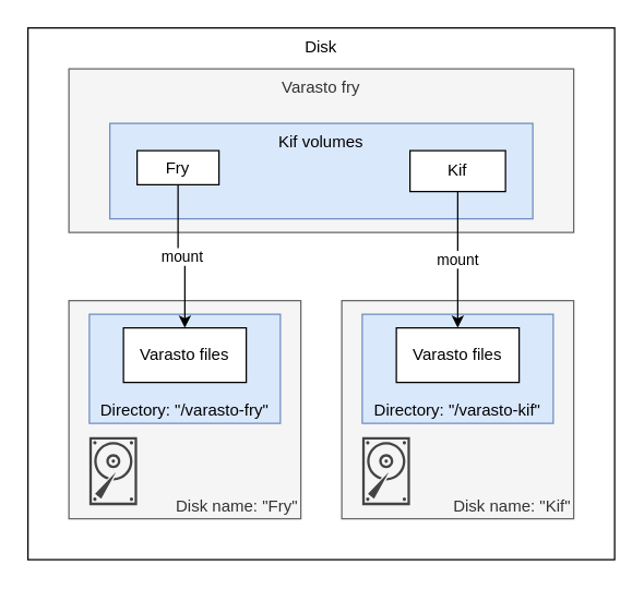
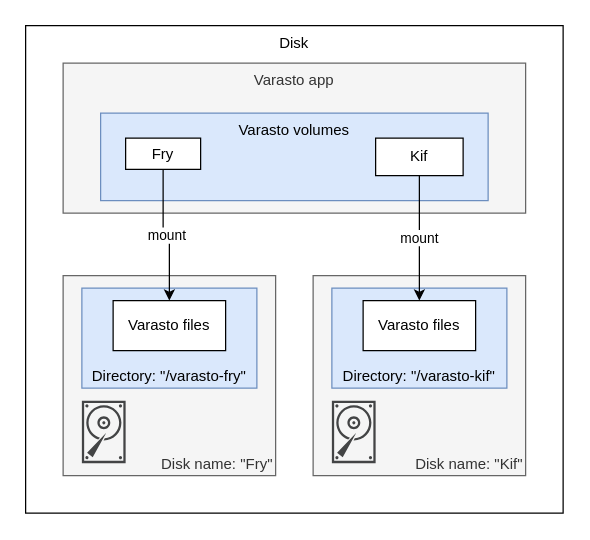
  <mxCell id="0" />
  <mxCell id="1" parent="0" />
  <mxCell id="2" value="Disk" style="rounded=0;whiteSpace=wrap;html=1;verticalAlign=top;" vertex="1" parent="1"><mxGeometry x="20" y="20" width="430" height="390" as="geometry" /></mxCell>
  <mxCell id="3" value="Disk name: &quot;Fry&quot;" style="rounded=0;whiteSpace=wrap;html=1;verticalAlign=bottom;fillColor=#f5f5f5;strokeColor=#666666;fontColor=#333333;align=right;" vertex="1" parent="1"><mxGeometry x="50" y="220" width="170" height="160" as="geometry" /></mxCell>
  <mxCell id="4" value="Directory: &quot;/varasto-fry&quot;" style="rounded=0;whiteSpace=wrap;html=1;verticalAlign=bottom;fillColor=#dae8fc;strokeColor=#6c8ebf;" vertex="1" parent="1"><mxGeometry x="65" y="230" width="140" height="80" as="geometry" /></mxCell>
- <mxCell id="5" value="Varasto fry" style="rounded=0;whiteSpace=wrap;html=1;verticalAlign=top;fillColor=#f5f5f5;strokeColor=#666666;fontColor=#333333;" vertex="1" parent="1"><mxGeometry x="50" y="50" width="370" height="120" as="geometry" /></mxCell>
- <mxCell id="6" value="Kif volumes" style="rounded=0;whiteSpace=wrap;html=1;verticalAlign=top;fillColor=#dae8fc;strokeColor=#6c8ebf;" vertex="1" parent="1"><mxGeometry x="80" y="90" width="310" height="70" as="geometry" /></mxCell>
+ <mxCell id="5" value="Varasto app" style="rounded=0;whiteSpace=wrap;html=1;verticalAlign=top;fillColor=#f5f5f5;strokeColor=#666666;fontColor=#333333;" vertex="1" parent="1"><mxGeometry x="50" y="50" width="370" height="120" as="geometry" /></mxCell>
+ <mxCell id="6" value="Varasto volumes" style="rounded=0;whiteSpace=wrap;html=1;verticalAlign=top;fillColor=#dae8fc;strokeColor=#6c8ebf;" vertex="1" parent="1"><mxGeometry x="80" y="90" width="310" height="70" as="geometry" /></mxCell>
  <mxCell id="7" value="mount" style="edgeStyle=orthogonalEdgeStyle;rounded=0;orthogonalLoop=1;jettySize=auto;html=1;exitX=0.5;exitY=1;exitDx=0;exitDy=0;entryX=0.5;entryY=0;entryDx=0;entryDy=0;" edge="1" parent="1" source="8" target="10"><mxGeometry relative="1" as="geometry" /></mxCell>
  <mxCell id="8" value="Fry" style="rounded=0;whiteSpace=wrap;html=1;" vertex="1" parent="1"><mxGeometry x="100" y="110" width="60" height="25" as="geometry" /></mxCell>
  <mxCell id="9" value="Kif" style="rounded=0;whiteSpace=wrap;html=1;" vertex="1" parent="1"><mxGeometry x="300" y="110" width="70" height="30" as="geometry" /></mxCell>
  <mxCell id="10" value="Varasto files" style="rounded=0;whiteSpace=wrap;html=1;" vertex="1" parent="1"><mxGeometry x="90" y="240" width="90" height="40" as="geometry" /></mxCell>
  <mxCell id="11" value="" style="pointerEvents=1;shadow=0;dashed=0;html=1;strokeColor=none;fillColor=#434445;aspect=fixed;labelPosition=center;verticalLabelPosition=bottom;verticalAlign=top;align=center;outlineConnect=0;shape=mxgraph.vvd.disk;" vertex="1" parent="1"><mxGeometry x="65" y="320" width="35" height="50" as="geometry" /></mxCell>
  <mxCell id="12" value="Disk name: &quot;Kif&quot;" style="rounded=0;whiteSpace=wrap;html=1;verticalAlign=bottom;fillColor=#f5f5f5;strokeColor=#666666;fontColor=#333333;align=right;" vertex="1" parent="1"><mxGeometry x="250" y="220" width="170" height="160" as="geometry" /></mxCell>
  <mxCell id="13" value="Directory: &quot;/varasto-kif&quot;" style="rounded=0;whiteSpace=wrap;html=1;verticalAlign=bottom;fillColor=#dae8fc;strokeColor=#6c8ebf;" vertex="1" parent="1"><mxGeometry x="265" y="230" width="140" height="80" as="geometry" /></mxCell>
  <mxCell id="14" value="Varasto files" style="rounded=0;whiteSpace=wrap;html=1;" vertex="1" parent="1"><mxGeometry x="290" y="240" width="90" height="40" as="geometry" /></mxCell>
  <mxCell id="15" value="" style="pointerEvents=1;shadow=0;dashed=0;html=1;strokeColor=none;fillColor=#434445;aspect=fixed;labelPosition=center;verticalLabelPosition=bottom;verticalAlign=top;align=center;outlineConnect=0;shape=mxgraph.vvd.disk;" vertex="1" parent="1"><mxGeometry x="265" y="320" width="35" height="50" as="geometry" /></mxCell>
  <mxCell id="16" value="mount" style="edgeStyle=orthogonalEdgeStyle;rounded=0;orthogonalLoop=1;jettySize=auto;html=1;exitX=0.5;exitY=1;exitDx=0;exitDy=0;" edge="1" parent="1" source="9" target="14"><mxGeometry relative="1" as="geometry" /></mxCell>
